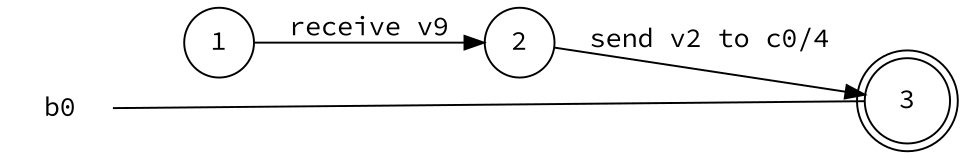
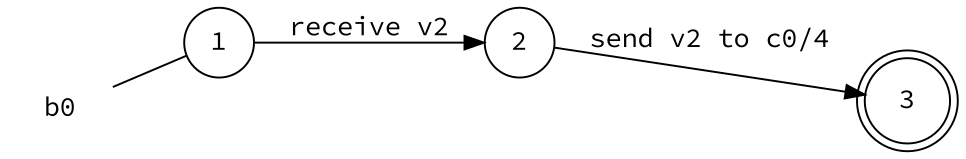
  digraph {
    fontname="Source Code Pro"
    rankdir=LR
    node [fontname="Source Code Pro" shape=circle]
    edge [fontname="Source Code Pro"]
    n1 [label=b0 shape=plaintext]
    n2 [label=1]
    n3 [label=2]
    n4 [label=3 shape=doublecircle]
-   n1 -> n4 [arrowhead=none]
-   n2 -> n3 [label="receive v9"]
+   n1 -> n2 [arrowhead=none]
+   n2 -> n3 [label="receive v2"]
    n3 -> n4 [label="send v2 to c0/4"]
  }
